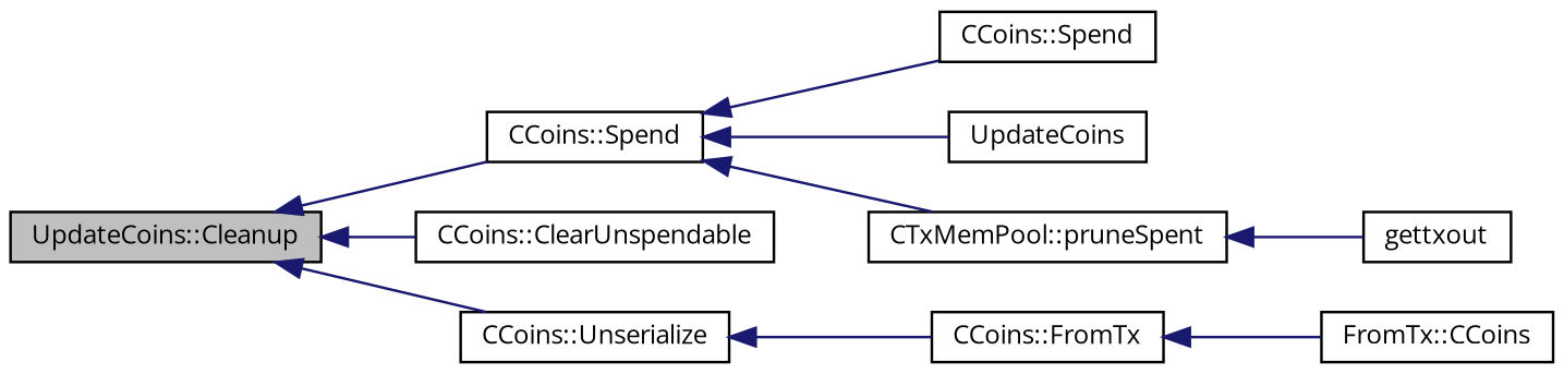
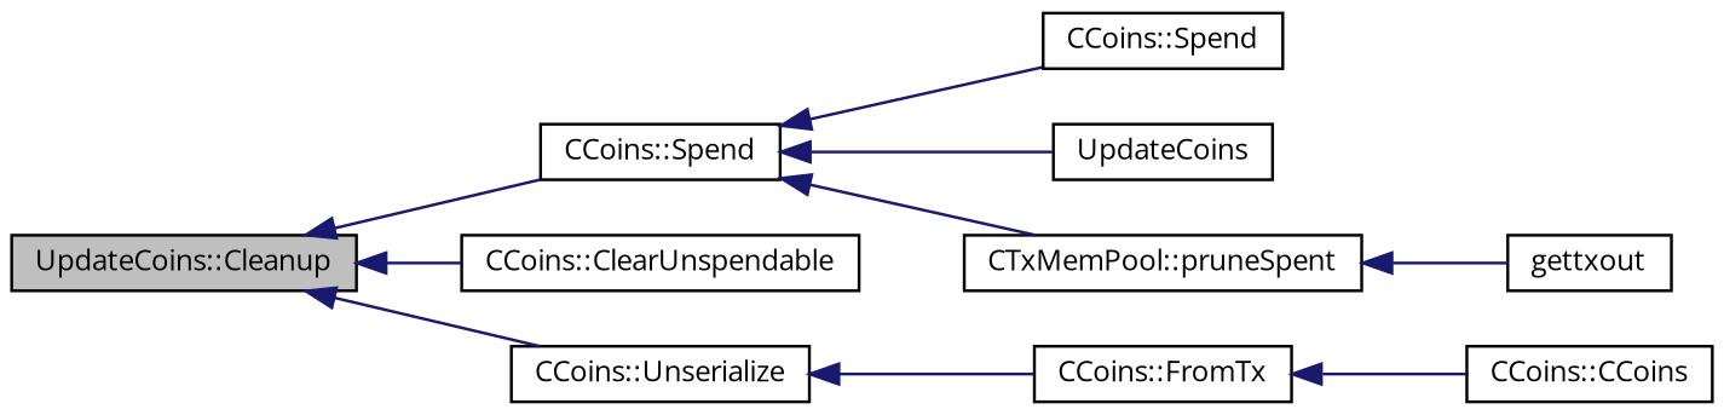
  digraph {
    fontname="Open Sans"
    rankdir=LR
    node [color=black fillcolor=white fontname="Open Sans" fontsize=10 shape=record style=filled]
    edge [color=midnightblue dir=back fontname="Open Sans" fontsize=10 labelfontname=Helvetica labelfontsize=10 style=solid]
    n1 [fillcolor=grey75 fontcolor=black height=0.2 label="UpdateCoins::Cleanup" width=0.4]
    n2 [height=0.2 label="CCoins::Spend" width=0.4]
    n3 [height=0.2 label="CCoins::ClearUnspendable" width=0.4]
    n4 [height=0.2 label="CCoins::Unserialize" width=0.4]
    n5 [height=0.2 label="CCoins::Spend" width=0.4]
    n6 [height=0.2 label=UpdateCoins width=0.4]
    n7 [height=0.2 label="CTxMemPool::pruneSpent" width=0.4]
    n8 [height=0.2 label="CCoins::FromTx" width=0.4]
    n9 [height=0.2 label=gettxout width=0.4]
-   n10 [height=0.2 label="FromTx::CCoins" width=0.4]
+   n10 [height=0.2 label="CCoins::CCoins" width=0.4]
    n1 -> n2
    n1 -> n3
    n1 -> n4
    n2 -> n5
    n2 -> n6
    n2 -> n7
    n4 -> n8
    n7 -> n9
    n8 -> n10
  }
